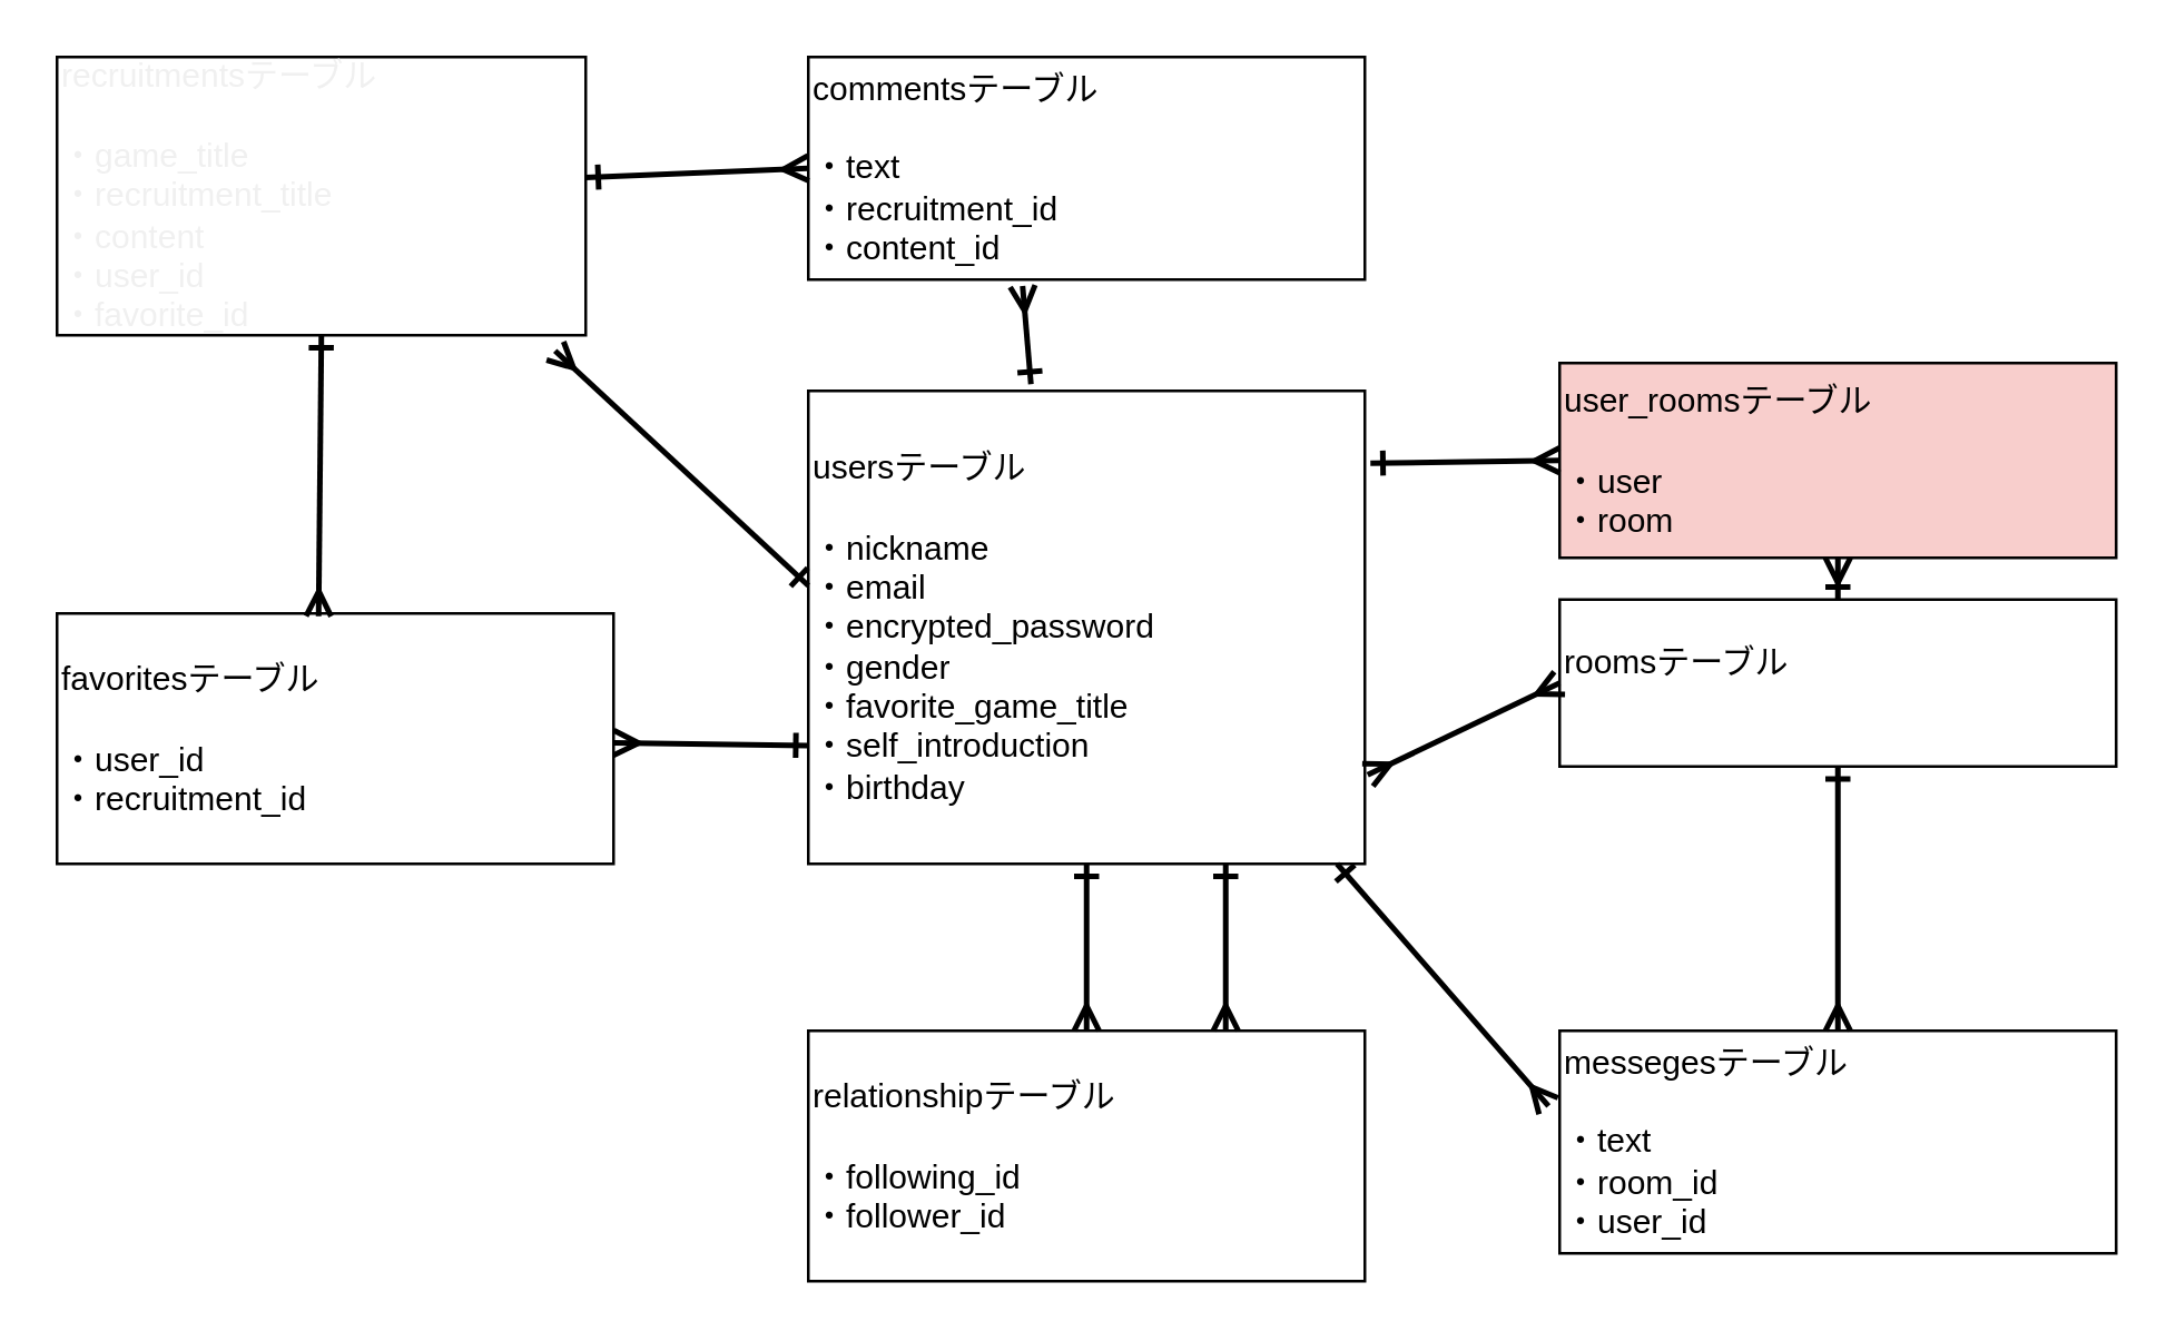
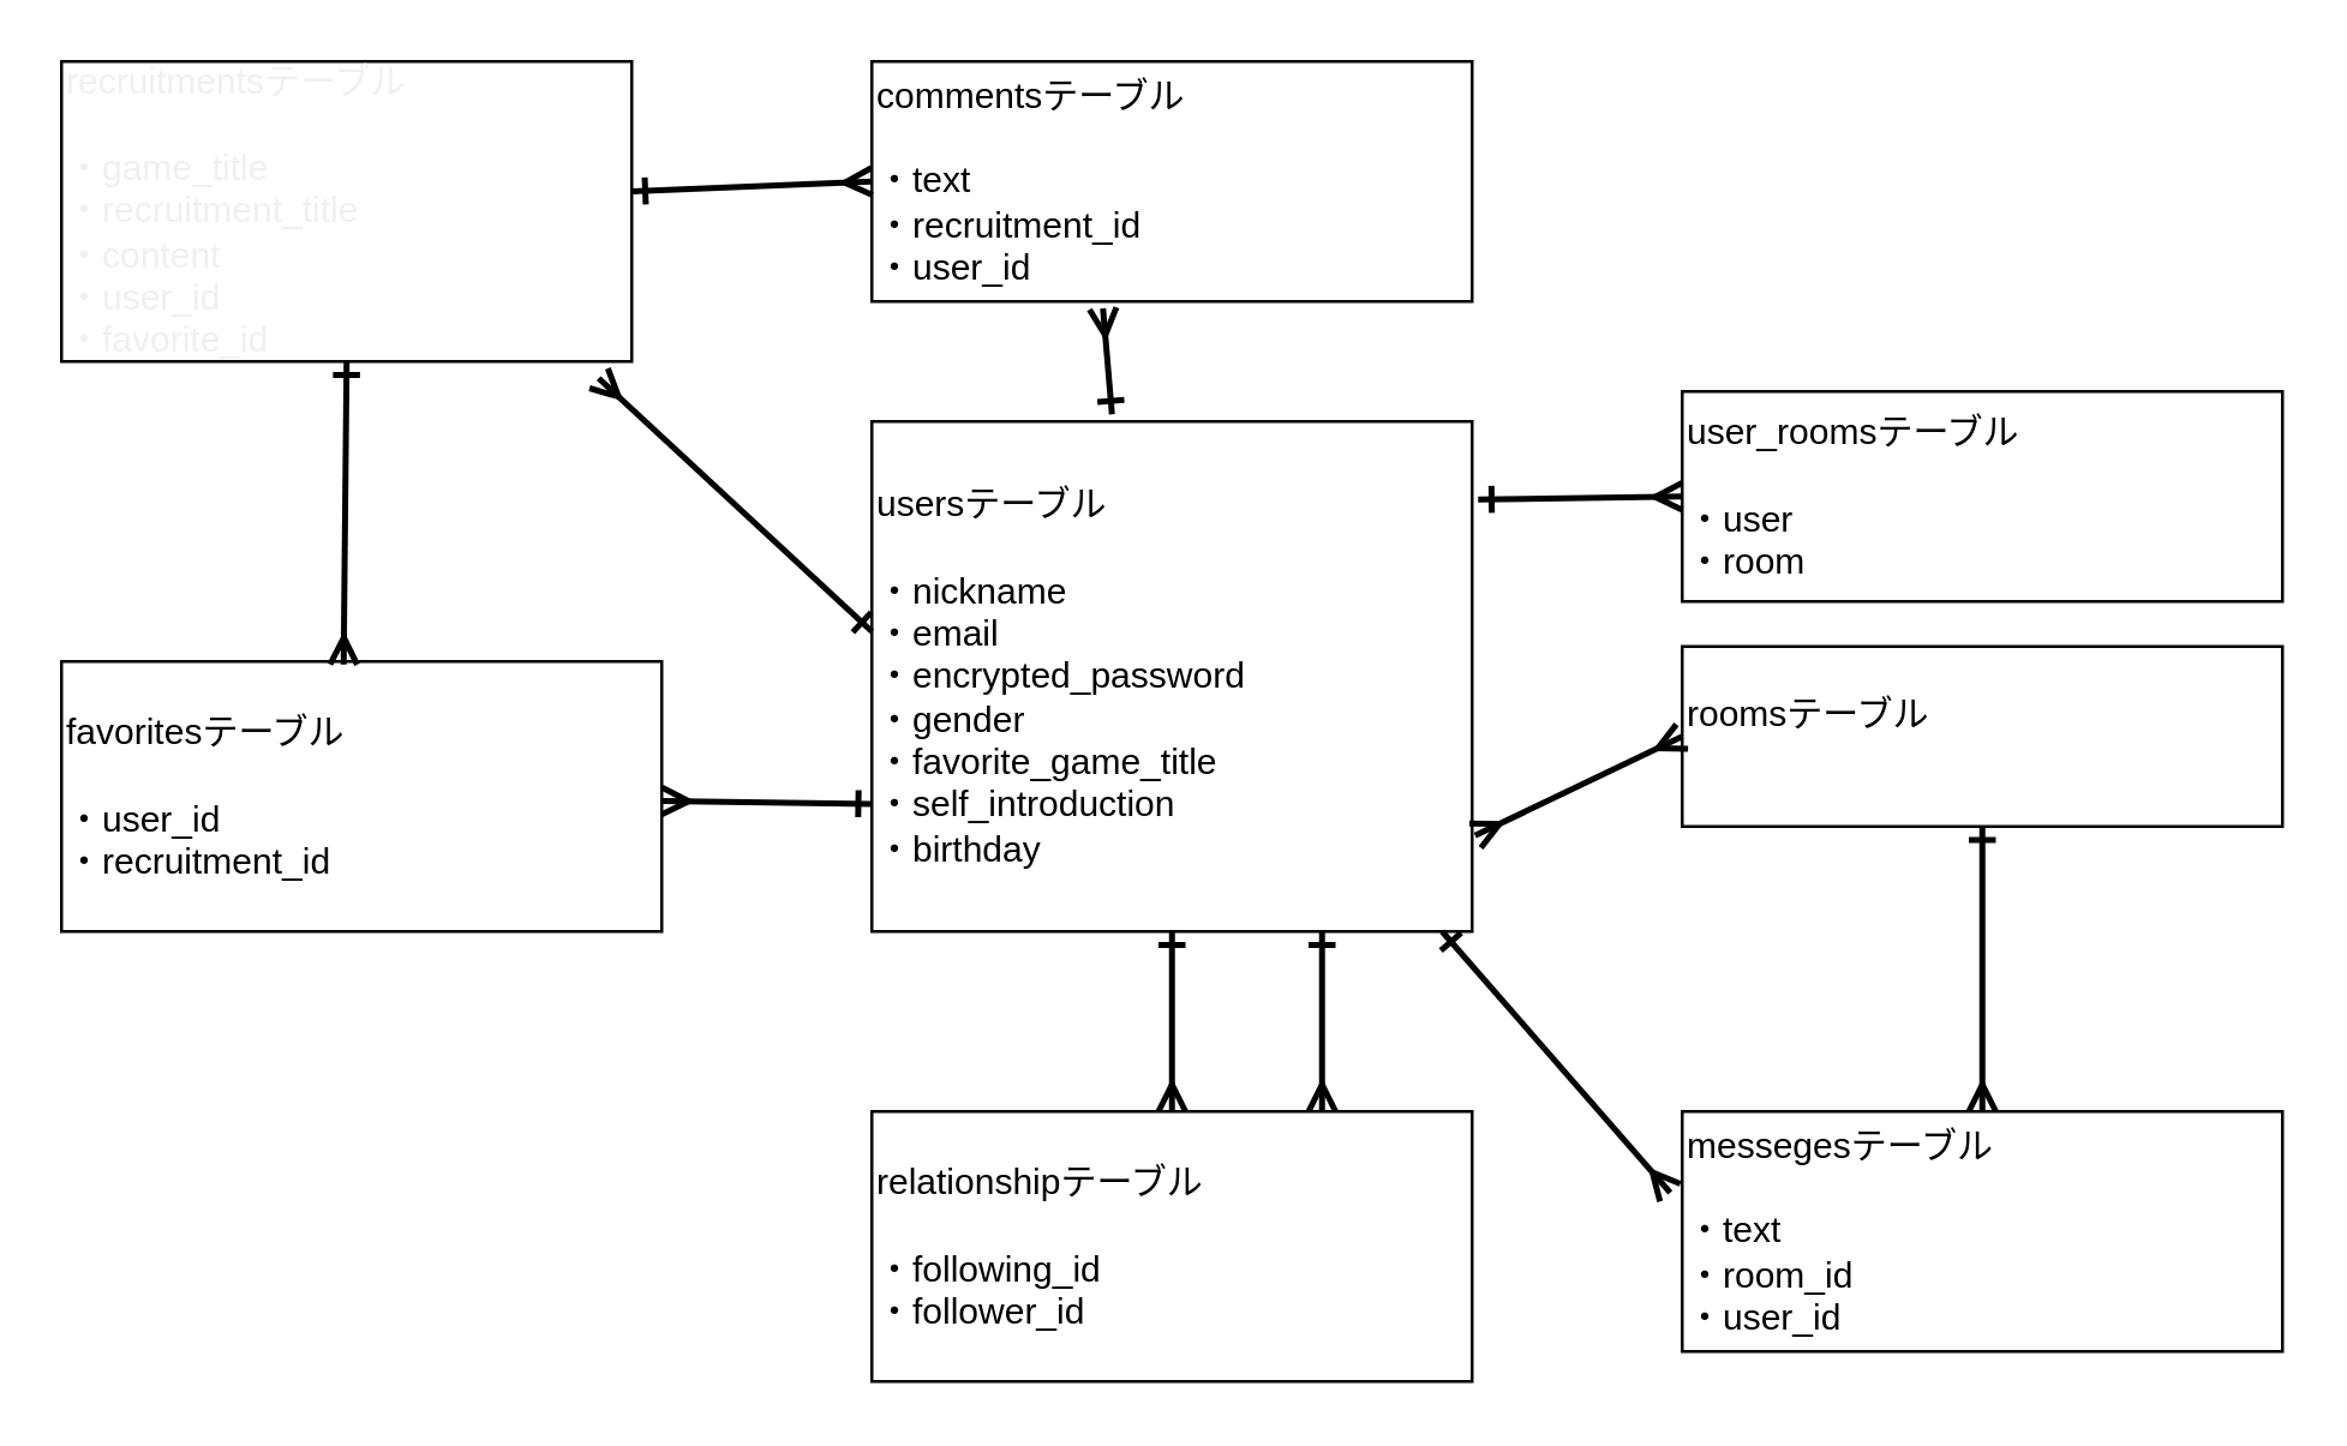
  <mxCell id="0" />
  <mxCell id="1" parent="0" />
  <mxCell id="2" value="usersテーブル&lt;br&gt;&lt;br&gt;・nickname&lt;br&gt;・email&lt;br&gt;・encrypted_password&lt;br&gt;・gender&lt;br&gt;・favorite_game_title&lt;br&gt;・self_introduction&lt;br&gt;・birthday&lt;br&gt;" style="rounded=0;whiteSpace=wrap;html=1;align=left;" parent="1" vertex="1"><mxGeometry x="290" y="140" width="200" height="170" as="geometry" /></mxCell>
  <mxCell id="3" value="recruitmentsテーブル&lt;br&gt;&lt;br&gt;・game_title&lt;br&gt;・recruitment_title&lt;br&gt;・content&lt;br&gt;・user_id&lt;br&gt;・favorite_id" style="rounded=0;whiteSpace=wrap;html=1;fontFamily=Helvetica;fontSize=12;fontColor=#F0F0F0;align=left;" parent="1" vertex="1"><mxGeometry x="20" y="20" width="190" height="100" as="geometry" /></mxCell>
- <mxCell id="4" value="commentsテーブル&lt;br&gt;&lt;br&gt;・text&lt;br&gt;・recruitment_id&lt;br&gt;・content_id" style="rounded=0;whiteSpace=wrap;html=1;align=left;" parent="1" vertex="1"><mxGeometry x="290" y="20" width="200" height="80" as="geometry" /></mxCell>
+ <mxCell id="4" value="commentsテーブル&lt;br&gt;&lt;br&gt;・text&lt;br&gt;・recruitment_id&lt;br&gt;・user_id" style="rounded=0;whiteSpace=wrap;html=1;align=left;" parent="1" vertex="1"><mxGeometry x="290" y="20" width="200" height="80" as="geometry" /></mxCell>
  <mxCell id="5" value="favoritesテーブル&lt;br&gt;&lt;br&gt;・user_id&lt;br&gt;・recruitment_id" style="rounded=0;whiteSpace=wrap;html=1;align=left;" parent="1" vertex="1"><mxGeometry x="20" y="220" width="200" height="90" as="geometry" /></mxCell>
  <mxCell id="6" value="relationshipテーブル&lt;br&gt;&lt;br&gt;・following_id&lt;br&gt;・follower_id" style="rounded=0;whiteSpace=wrap;html=1;align=left;" parent="1" vertex="1"><mxGeometry x="290" y="370" width="200" height="90" as="geometry" /></mxCell>
  <mxCell id="7" value="" style="endArrow=ERone;html=1;fontFamily=Helvetica;fontSize=12;fontColor=#F0F0F0;strokeWidth=2;startArrow=ERmany;startFill=0;endFill=0;exitX=0.942;exitY=1.056;exitDx=0;exitDy=0;exitPerimeter=0;" parent="1" source="3" edge="1"><mxGeometry width="50" height="50" relative="1" as="geometry"><mxPoint x="220" y="210" as="sourcePoint" /><mxPoint x="290" y="210" as="targetPoint" /></mxGeometry></mxCell>
  <mxCell id="8" value="" style="endArrow=ERone;html=1;fontFamily=Helvetica;fontSize=12;fontColor=#F0F0F0;strokeWidth=2;startArrow=ERmany;startFill=0;endFill=0;exitX=0.385;exitY=1.029;exitDx=0;exitDy=0;exitPerimeter=0;entryX=0.4;entryY=-0.014;entryDx=0;entryDy=0;entryPerimeter=0;" parent="1" source="4" target="2" edge="1"><mxGeometry width="50" height="50" relative="1" as="geometry"><mxPoint x="310" y="140" as="sourcePoint" /><mxPoint x="380" y="140" as="targetPoint" /></mxGeometry></mxCell>
  <mxCell id="9" value="" style="endArrow=ERone;html=1;fontFamily=Helvetica;fontSize=12;fontColor=#F0F0F0;strokeWidth=2;startArrow=ERmany;startFill=0;endFill=0;entryX=0.5;entryY=1;entryDx=0;entryDy=0;exitX=0.5;exitY=0;exitDx=0;exitDy=0;" parent="1" source="6" target="2" edge="1"><mxGeometry width="50" height="50" relative="1" as="geometry"><mxPoint x="330" y="330" as="sourcePoint" /><mxPoint x="400" y="330" as="targetPoint" /></mxGeometry></mxCell>
  <mxCell id="10" value="" style="endArrow=ERone;html=1;fontFamily=Helvetica;fontSize=12;fontColor=#F0F0F0;strokeWidth=2;startArrow=ERmany;startFill=0;endFill=0;entryX=0;entryY=0.75;entryDx=0;entryDy=0;" parent="1" source="5" target="2" edge="1"><mxGeometry width="50" height="50" relative="1" as="geometry"><mxPoint x="550" y="220" as="sourcePoint" /><mxPoint x="550" y="310" as="targetPoint" /></mxGeometry></mxCell>
  <mxCell id="11" value="" style="endArrow=ERone;html=1;fontFamily=Helvetica;fontSize=12;fontColor=#F0F0F0;strokeWidth=2;startArrow=ERmany;startFill=0;endFill=0;entryX=0.5;entryY=1;entryDx=0;entryDy=0;exitX=0.47;exitY=0.011;exitDx=0;exitDy=0;exitPerimeter=0;" parent="1" source="5" target="3" edge="1"><mxGeometry width="50" height="50" relative="1" as="geometry"><mxPoint x="160" y="180" as="sourcePoint" /><mxPoint x="120" y="150" as="targetPoint" /></mxGeometry></mxCell>
  <mxCell id="12" value="" style="endArrow=ERone;html=1;fontFamily=Helvetica;fontSize=12;fontColor=#F0F0F0;strokeWidth=2;startArrow=ERmany;startFill=0;endFill=0;exitX=0;exitY=0.5;exitDx=0;exitDy=0;entryX=1;entryY=0.433;entryDx=0;entryDy=0;entryPerimeter=0;" parent="1" source="4" target="3" edge="1"><mxGeometry width="50" height="50" relative="1" as="geometry"><mxPoint x="140" y="150" as="sourcePoint" /><mxPoint x="220" y="60" as="targetPoint" /></mxGeometry></mxCell>
  <mxCell id="13" value="roomsテーブル&lt;br&gt;&lt;br&gt;" style="rounded=0;whiteSpace=wrap;html=1;align=left;" parent="1" vertex="1"><mxGeometry x="560" y="215" width="200" height="60" as="geometry" /></mxCell>
  <mxCell id="14" value="messegesテーブル&lt;br&gt;&lt;br&gt;・text&lt;br&gt;・room_id&lt;br&gt;・user_id" style="rounded=0;whiteSpace=wrap;html=1;align=left;" parent="1" vertex="1"><mxGeometry x="560" y="370" width="200" height="80" as="geometry" /></mxCell>
  <mxCell id="15" value="" style="endArrow=ERone;html=1;fontFamily=Helvetica;fontSize=12;fontColor=#F0F0F0;strokeWidth=2;startArrow=ERmany;startFill=0;endFill=0;exitX=0.5;exitY=0;exitDx=0;exitDy=0;entryX=0.5;entryY=1;entryDx=0;entryDy=0;" parent="1" source="14" target="13" edge="1"><mxGeometry width="50" height="50" relative="1" as="geometry"><mxPoint x="650" y="355" as="sourcePoint" /><mxPoint x="651" y="310" as="targetPoint" /></mxGeometry></mxCell>
- <mxCell id="16" value="user_roomsテーブル&lt;br&gt;&lt;br&gt;・user&lt;br&gt;・room" style="rounded=0;whiteSpace=wrap;html=1;align=left;fillColor=#f8cecc;" parent="1" vertex="1"><mxGeometry x="560" y="130" width="200" height="70" as="geometry" /></mxCell>
+ <mxCell id="16" value="user_roomsテーブル&lt;br&gt;&lt;br&gt;・user&lt;br&gt;・room" style="rounded=0;whiteSpace=wrap;html=1;align=left;" parent="1" vertex="1"><mxGeometry x="560" y="130" width="200" height="70" as="geometry" /></mxCell>
  <mxCell id="17" value="" style="endArrow=ERone;html=1;fontFamily=Helvetica;fontSize=12;fontColor=#F0F0F0;strokeWidth=2;startArrow=ERmany;startFill=0;endFill=0;entryX=1.01;entryY=0.153;entryDx=0;entryDy=0;exitX=0;exitY=0.5;exitDx=0;exitDy=0;entryPerimeter=0;" parent="1" source="16" target="2" edge="1"><mxGeometry width="50" height="50" relative="1" as="geometry"><mxPoint x="521" y="235" as="sourcePoint" /><mxPoint x="520" y="162.31" as="targetPoint" /></mxGeometry></mxCell>
- <mxCell id="18" value="" style="endArrow=ERone;html=1;fontFamily=Helvetica;fontSize=12;fontColor=#F0F0F0;strokeWidth=2;startArrow=ERmany;startFill=0;endFill=0;entryX=0.5;entryY=0;entryDx=0;entryDy=0;exitX=0.5;exitY=1;exitDx=0;exitDy=0;" parent="1" source="16" target="13" edge="1"><mxGeometry width="50" height="50" relative="1" as="geometry"><mxPoint x="660.5" y="101.35" as="sourcePoint" /><mxPoint x="659.5" y="28.66" as="targetPoint" /></mxGeometry></mxCell>
  <mxCell id="19" value="" style="endArrow=ERmany;html=1;fontFamily=Helvetica;fontSize=12;fontColor=#F0F0F0;strokeWidth=2;startArrow=ERmany;startFill=0;endFill=0;exitX=0;exitY=0.5;exitDx=0;exitDy=0;entryX=1.005;entryY=0.812;entryDx=0;entryDy=0;entryPerimeter=0;" parent="1" source="13" target="2" edge="1"><mxGeometry width="50" height="50" relative="1" as="geometry"><mxPoint x="520" y="280" as="sourcePoint" /><mxPoint x="490" y="280" as="targetPoint" /></mxGeometry></mxCell>
  <mxCell id="20" value="" style="endArrow=ERone;html=1;fontFamily=Helvetica;fontSize=12;fontColor=#F0F0F0;strokeWidth=2;startArrow=ERmany;startFill=0;endFill=0;entryX=0.5;entryY=1;entryDx=0;entryDy=0;exitX=-0.02;exitY=0.338;exitDx=0;exitDy=0;exitPerimeter=0;" parent="1" source="14" edge="1"><mxGeometry width="50" height="50" relative="1" as="geometry"><mxPoint x="480" y="370" as="sourcePoint" /><mxPoint x="480" y="310" as="targetPoint" /></mxGeometry></mxCell>
  <mxCell id="21" value="" style="endArrow=ERone;html=1;fontFamily=Helvetica;fontSize=12;fontColor=#F0F0F0;strokeWidth=2;startArrow=ERmany;startFill=0;endFill=0;exitX=0.75;exitY=0;exitDx=0;exitDy=0;entryX=0.75;entryY=1;entryDx=0;entryDy=0;" parent="1" source="6" target="2" edge="1"><mxGeometry width="50" height="50" relative="1" as="geometry"><mxPoint x="430" y="371" as="sourcePoint" /><mxPoint x="420" y="330" as="targetPoint" /></mxGeometry></mxCell>
